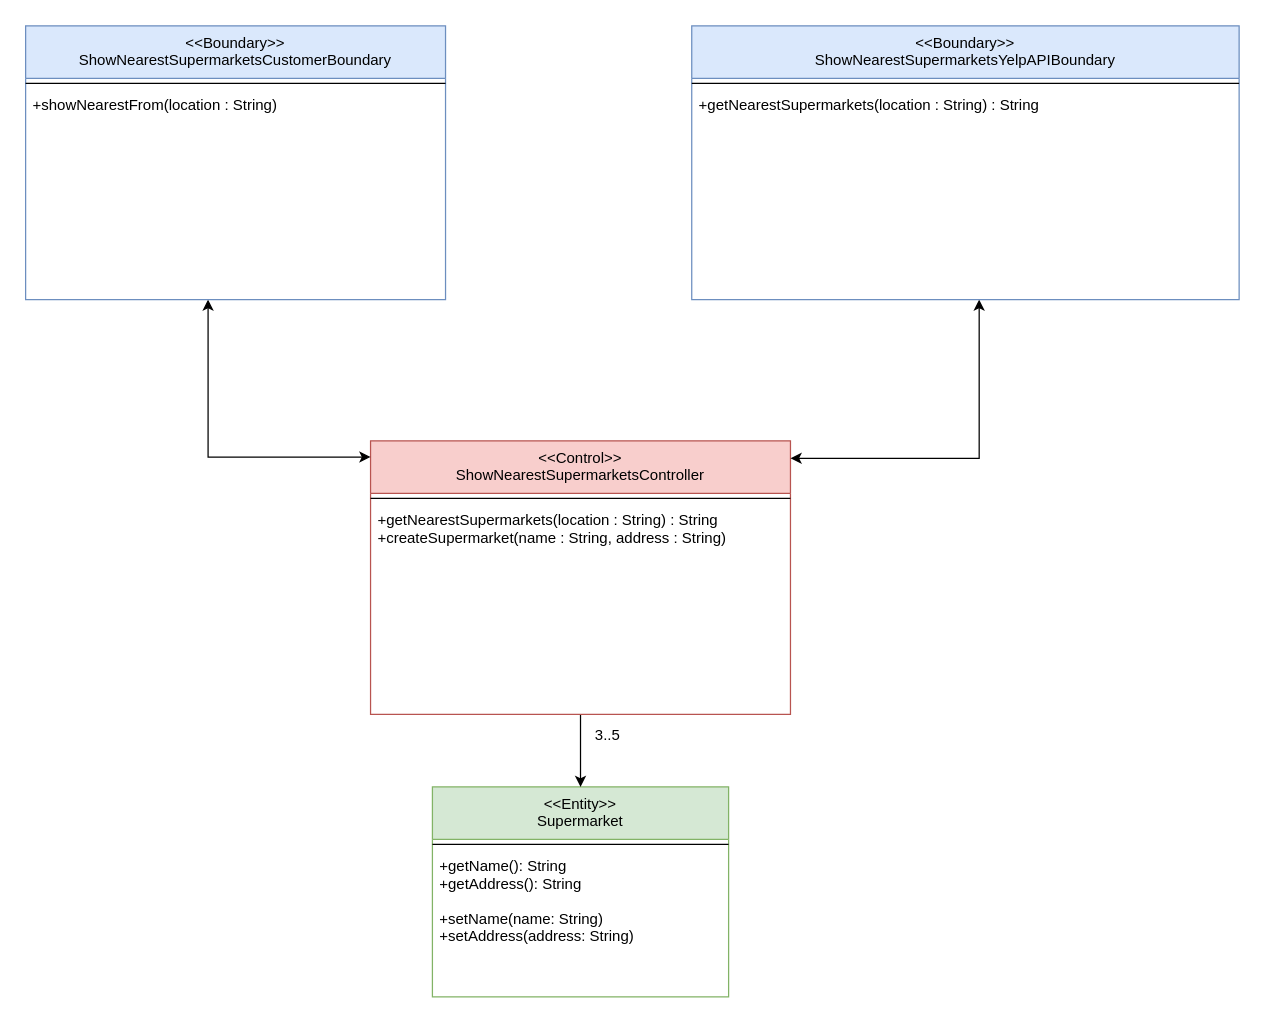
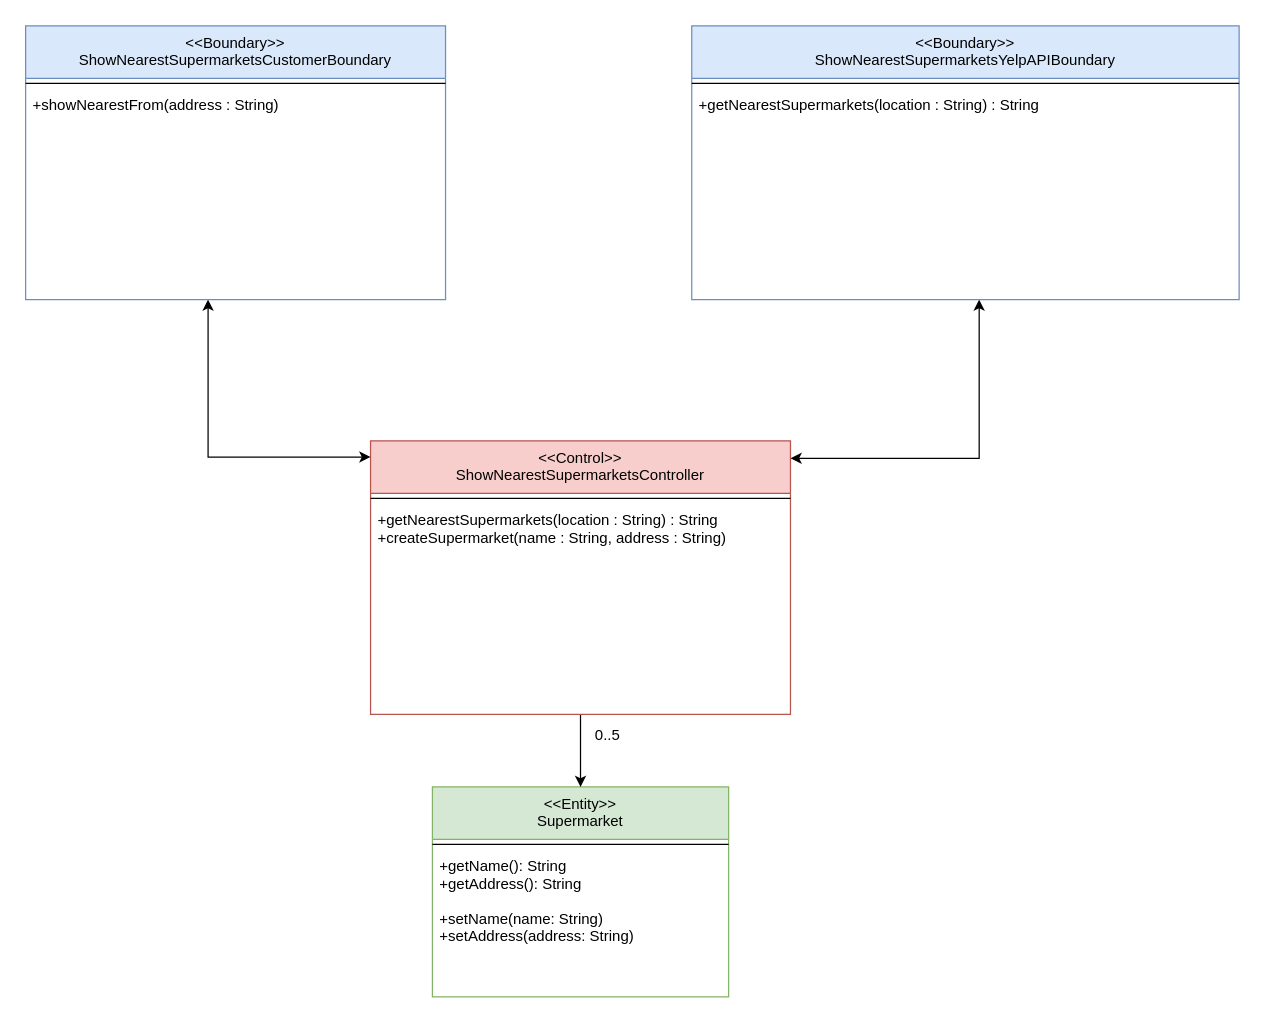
  <mxCell id="0" />
  <mxCell id="1" parent="0" />
  <mxCell id="2" value="&lt;&lt;Entity&gt;&gt;&#10;Supermarket" style="swimlane;fontStyle=0;align=center;verticalAlign=top;childLayout=stackLayout;horizontal=1;startSize=42;horizontalStack=0;resizeParent=1;resizeLast=0;collapsible=1;marginBottom=0;rounded=0;shadow=0;strokeWidth=1;fillColor=#d5e8d4;strokeColor=#82b366;" parent="1" vertex="1"><mxGeometry x="345.5" y="629" width="237" height="168" as="geometry"><mxRectangle x="554" y="220" width="160" height="26" as="alternateBounds" /></mxGeometry></mxCell>
  <mxCell id="3" value="" style="line;html=1;strokeWidth=1;align=left;verticalAlign=middle;spacingTop=-1;spacingLeft=3;spacingRight=3;rotatable=0;labelPosition=right;points=[];portConstraint=eastwest;" parent="2" vertex="1"><mxGeometry y="42" width="237" height="8" as="geometry" /></mxCell>
  <mxCell id="4" value="+getName(): String&#10;+getAddress(): String&#10;&#10;+setName(name: String)&#10;+setAddress(address: String)&#10;" style="text;align=left;verticalAlign=top;spacingLeft=4;spacingRight=4;overflow=hidden;rotatable=0;points=[[0,0.5],[1,0.5]];portConstraint=eastwest;" parent="2" vertex="1"><mxGeometry y="50" width="237" height="118" as="geometry" /></mxCell>
  <mxCell id="5" style="edgeStyle=orthogonalEdgeStyle;rounded=0;orthogonalLoop=1;jettySize=auto;html=1;" parent="1" source="6" target="2" edge="1"><mxGeometry relative="1" as="geometry" /></mxCell>
  <mxCell id="6" value="&lt;&lt;Control&gt;&gt;&#10;ShowNearestSupermarketsController&#10;" style="swimlane;fontStyle=0;align=center;verticalAlign=top;childLayout=stackLayout;horizontal=1;startSize=42;horizontalStack=0;resizeParent=1;resizeLast=0;collapsible=1;marginBottom=0;rounded=0;shadow=0;strokeWidth=1;fillColor=#f8cecc;strokeColor=#b85450;" parent="1" vertex="1"><mxGeometry x="296" y="352" width="336" height="219" as="geometry"><mxRectangle x="554" y="220" width="160" height="26" as="alternateBounds" /></mxGeometry></mxCell>
  <mxCell id="7" value="" style="line;html=1;strokeWidth=1;align=left;verticalAlign=middle;spacingTop=-1;spacingLeft=3;spacingRight=3;rotatable=0;labelPosition=right;points=[];portConstraint=eastwest;" parent="6" vertex="1"><mxGeometry y="42" width="336" height="8" as="geometry" /></mxCell>
  <mxCell id="8" value="+getNearestSupermarkets(location : String) : String&#10;+createSupermarket(name : String, address : String)&#10;" style="text;align=left;verticalAlign=top;spacingLeft=4;spacingRight=4;overflow=hidden;rotatable=0;points=[[0,0.5],[1,0.5]];portConstraint=eastwest;" parent="6" vertex="1"><mxGeometry y="50" width="336" height="118" as="geometry" /></mxCell>
  <mxCell id="9" style="edgeStyle=orthogonalEdgeStyle;rounded=0;orthogonalLoop=1;jettySize=auto;html=1;startArrow=classic;startFill=1;" parent="1" source="10" target="6" edge="1"><mxGeometry relative="1" as="geometry"><Array as="points"><mxPoint x="166" y="365" /></Array></mxGeometry></mxCell>
  <mxCell id="10" value="&lt;&lt;Boundary&gt;&gt;&#10;ShowNearestSupermarketsCustomerBoundary&#10;" style="swimlane;fontStyle=0;align=center;verticalAlign=top;childLayout=stackLayout;horizontal=1;startSize=42;horizontalStack=0;resizeParent=1;resizeLast=0;collapsible=1;marginBottom=0;rounded=0;shadow=0;strokeWidth=1;fillColor=#dae8fc;strokeColor=#6c8ebf;" parent="1" vertex="1"><mxGeometry x="20" y="20" width="336" height="219" as="geometry"><mxRectangle x="554" y="220" width="160" height="26" as="alternateBounds" /></mxGeometry></mxCell>
  <mxCell id="11" value="" style="line;html=1;strokeWidth=1;align=left;verticalAlign=middle;spacingTop=-1;spacingLeft=3;spacingRight=3;rotatable=0;labelPosition=right;points=[];portConstraint=eastwest;" parent="10" vertex="1"><mxGeometry y="42" width="336" height="8" as="geometry" /></mxCell>
- <mxCell id="12" value="+showNearestFrom(location : String)" style="text;align=left;verticalAlign=top;spacingLeft=4;spacingRight=4;overflow=hidden;rotatable=0;points=[[0,0.5],[1,0.5]];portConstraint=eastwest;" parent="10" vertex="1"><mxGeometry y="50" width="336" height="118" as="geometry" /></mxCell>
+ <mxCell id="12" value="+showNearestFrom(address : String)" style="text;align=left;verticalAlign=top;spacingLeft=4;spacingRight=4;overflow=hidden;rotatable=0;points=[[0,0.5],[1,0.5]];portConstraint=eastwest;" parent="10" vertex="1"><mxGeometry y="50" width="336" height="118" as="geometry" /></mxCell>
  <mxCell id="13" style="edgeStyle=orthogonalEdgeStyle;rounded=0;orthogonalLoop=1;jettySize=auto;html=1;startArrow=classic;startFill=1;endArrow=classic;endFill=1;" parent="1" source="14" target="6" edge="1"><mxGeometry relative="1" as="geometry"><Array as="points"><mxPoint x="783" y="366" /></Array></mxGeometry></mxCell>
  <mxCell id="14" value="&lt;&lt;Boundary&gt;&gt;&#10;ShowNearestSupermarketsYelpAPIBoundary" style="swimlane;fontStyle=0;align=center;verticalAlign=top;childLayout=stackLayout;horizontal=1;startSize=42;horizontalStack=0;resizeParent=1;resizeLast=0;collapsible=1;marginBottom=0;rounded=0;shadow=0;strokeWidth=1;fillColor=#dae8fc;strokeColor=#6c8ebf;" parent="1" vertex="1"><mxGeometry x="553" y="20" width="438" height="219" as="geometry"><mxRectangle x="554" y="220" width="160" height="26" as="alternateBounds" /></mxGeometry></mxCell>
  <mxCell id="15" value="" style="line;html=1;strokeWidth=1;align=left;verticalAlign=middle;spacingTop=-1;spacingLeft=3;spacingRight=3;rotatable=0;labelPosition=right;points=[];portConstraint=eastwest;" parent="14" vertex="1"><mxGeometry y="42" width="438" height="8" as="geometry" /></mxCell>
  <mxCell id="16" value="+getNearestSupermarkets(location : String) : String" style="text;align=left;verticalAlign=top;spacingLeft=4;spacingRight=4;overflow=hidden;rotatable=0;points=[[0,0.5],[1,0.5]];portConstraint=eastwest;" parent="14" vertex="1"><mxGeometry y="50" width="438" height="118" as="geometry" /></mxCell>
- <mxCell id="17" value="3..5" style="text;html=1;strokeColor=none;fillColor=none;align=center;verticalAlign=middle;whiteSpace=wrap;rounded=0;" parent="1" vertex="1"><mxGeometry x="456" y="573" width="60" height="30" as="geometry" /></mxCell>
+ <mxCell id="17" value="0..5" style="text;html=1;strokeColor=none;fillColor=none;align=center;verticalAlign=middle;whiteSpace=wrap;rounded=0;" parent="1" vertex="1"><mxGeometry x="456" y="573" width="60" height="30" as="geometry" /></mxCell>
